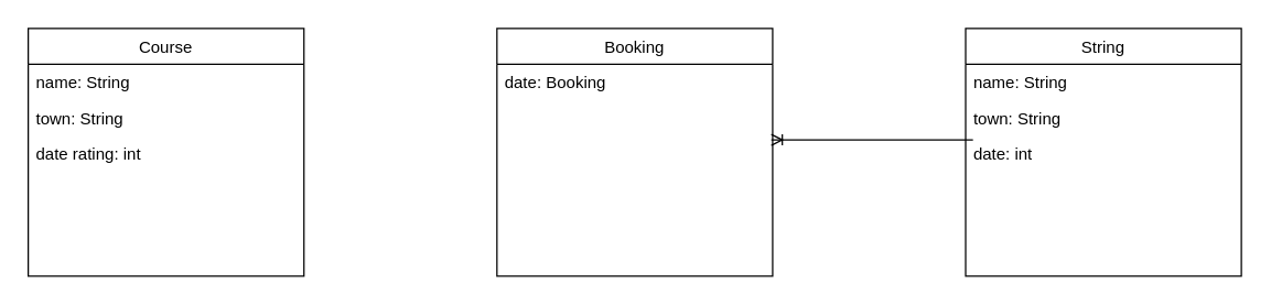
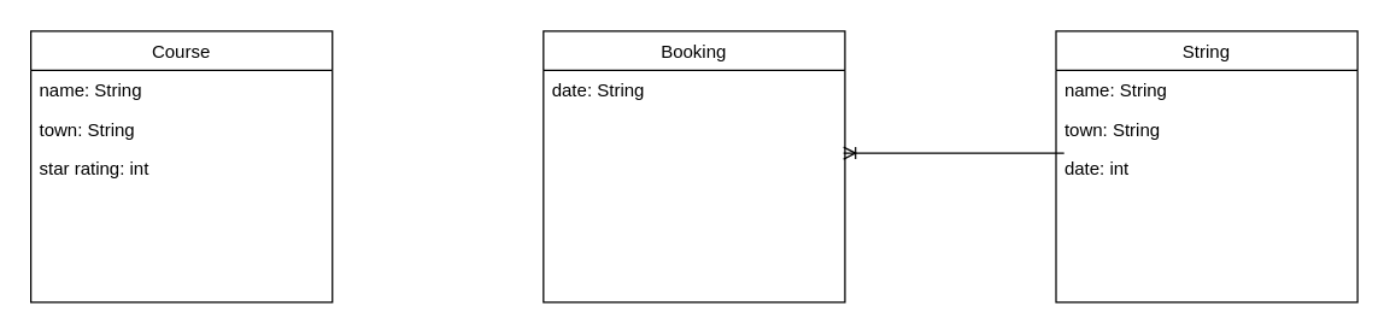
  <mxCell id="0" />
  <mxCell id="1" parent="0" />
  <mxCell id="2" value="String" style="swimlane;fontStyle=0;childLayout=stackLayout;horizontal=1;startSize=26;fillColor=none;horizontalStack=0;resizeParent=1;resizeParentMax=0;resizeLast=0;collapsible=1;marginBottom=0;" vertex="1" parent="1"><mxGeometry x="700" y="20" width="200" height="180" as="geometry" /></mxCell>
  <mxCell id="3" value="name: String" style="text;strokeColor=none;fillColor=none;align=left;verticalAlign=top;spacingLeft=4;spacingRight=4;overflow=hidden;rotatable=0;points=[[0,0.5],[1,0.5]];portConstraint=eastwest;" vertex="1" parent="2"><mxGeometry y="26" width="200" height="26" as="geometry" /></mxCell>
  <mxCell id="4" value="town: String" style="text;strokeColor=none;fillColor=none;align=left;verticalAlign=top;spacingLeft=4;spacingRight=4;overflow=hidden;rotatable=0;points=[[0,0.5],[1,0.5]];portConstraint=eastwest;" vertex="1" parent="2"><mxGeometry y="52" width="200" height="26" as="geometry" /></mxCell>
  <mxCell id="5" value="date: int" style="text;strokeColor=none;fillColor=none;align=left;verticalAlign=top;spacingLeft=4;spacingRight=4;overflow=hidden;rotatable=0;points=[[0,0.5],[1,0.5]];portConstraint=eastwest;" vertex="1" parent="2"><mxGeometry y="78" width="200" height="102" as="geometry" /></mxCell>
  <mxCell id="6" value="Booking" style="swimlane;fontStyle=0;childLayout=stackLayout;horizontal=1;startSize=26;fillColor=none;horizontalStack=0;resizeParent=1;resizeParentMax=0;resizeLast=0;collapsible=1;marginBottom=0;" vertex="1" parent="1"><mxGeometry x="360" y="20" width="200" height="180" as="geometry" /></mxCell>
- <mxCell id="7" value="date: Booking" style="text;strokeColor=none;fillColor=none;align=left;verticalAlign=top;spacingLeft=4;spacingRight=4;overflow=hidden;rotatable=0;points=[[0,0.5],[1,0.5]];portConstraint=eastwest;" vertex="1" parent="6"><mxGeometry y="26" width="200" height="154" as="geometry" /></mxCell>
+ <mxCell id="7" value="date: String" style="text;strokeColor=none;fillColor=none;align=left;verticalAlign=top;spacingLeft=4;spacingRight=4;overflow=hidden;rotatable=0;points=[[0,0.5],[1,0.5]];portConstraint=eastwest;" vertex="1" parent="6"><mxGeometry y="26" width="200" height="154" as="geometry" /></mxCell>
  <mxCell id="8" value="Course" style="swimlane;fontStyle=0;childLayout=stackLayout;horizontal=1;startSize=26;fillColor=none;horizontalStack=0;resizeParent=1;resizeParentMax=0;resizeLast=0;collapsible=1;marginBottom=0;" vertex="1" parent="1"><mxGeometry x="20" y="20" width="200" height="180" as="geometry" /></mxCell>
  <mxCell id="9" value="name: String" style="text;strokeColor=none;fillColor=none;align=left;verticalAlign=top;spacingLeft=4;spacingRight=4;overflow=hidden;rotatable=0;points=[[0,0.5],[1,0.5]];portConstraint=eastwest;" vertex="1" parent="8"><mxGeometry y="26" width="200" height="26" as="geometry" /></mxCell>
  <mxCell id="10" value="town: String" style="text;strokeColor=none;fillColor=none;align=left;verticalAlign=top;spacingLeft=4;spacingRight=4;overflow=hidden;rotatable=0;points=[[0,0.5],[1,0.5]];portConstraint=eastwest;" vertex="1" parent="8"><mxGeometry y="52" width="200" height="26" as="geometry" /></mxCell>
- <mxCell id="11" value="date rating: int" style="text;strokeColor=none;fillColor=none;align=left;verticalAlign=top;spacingLeft=4;spacingRight=4;overflow=hidden;rotatable=0;points=[[0,0.5],[1,0.5]];portConstraint=eastwest;" vertex="1" parent="8"><mxGeometry y="78" width="200" height="102" as="geometry" /></mxCell>
+ <mxCell id="11" value="star rating: int" style="text;strokeColor=none;fillColor=none;align=left;verticalAlign=top;spacingLeft=4;spacingRight=4;overflow=hidden;rotatable=0;points=[[0,0.5],[1,0.5]];portConstraint=eastwest;" vertex="1" parent="8"><mxGeometry y="78" width="200" height="102" as="geometry" /></mxCell>
  <mxCell id="12" value="" style="edgeStyle=entityRelationEdgeStyle;fontSize=12;html=1;endArrow=ERoneToMany;entryX=0.995;entryY=0.357;entryDx=0;entryDy=0;entryPerimeter=0;" edge="1" parent="1" target="7"><mxGeometry width="100" height="100" relative="1" as="geometry"><mxPoint x="680" y="101" as="sourcePoint" /><mxPoint x="820" y="290" as="targetPoint" /></mxGeometry></mxCell>
